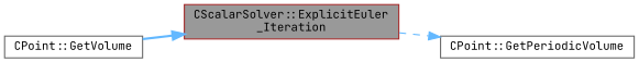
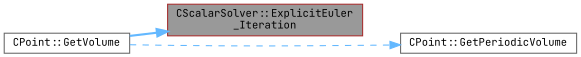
  digraph {
    fontname="JetBrains Mono"
    rankdir=LR
    node [color=gray40 fillcolor=white fontname="JetBrains Mono" fontsize=10 shape=box style=filled]
    edge [color=steelblue1 fontname="JetBrains Mono" fontsize=10 labelfontname=Helvetica labelfontsize=10]
    n1 [color=brown fillcolor=grey60 fontcolor=black height=0.2 label="CScalarSolver::ExplicitEuler\l_Iteration" width=0.4]
    n2 [height=0.2 label="CPoint::GetPeriodicVolume" width=0.4]
    n3 [height=0.2 label="CPoint::GetVolume" width=0.4]
-   n1 -> n2 [style=dashed]
+   n3 -> n2 [style=dashed]
    n3 -> n1 [style=bold]
  }
